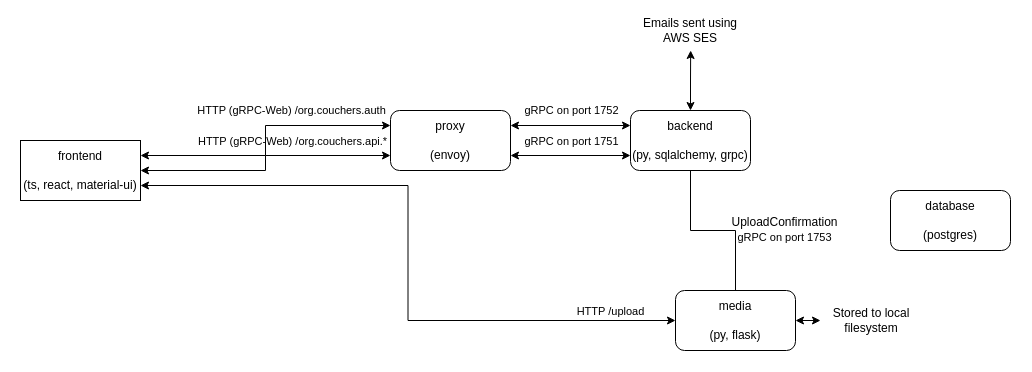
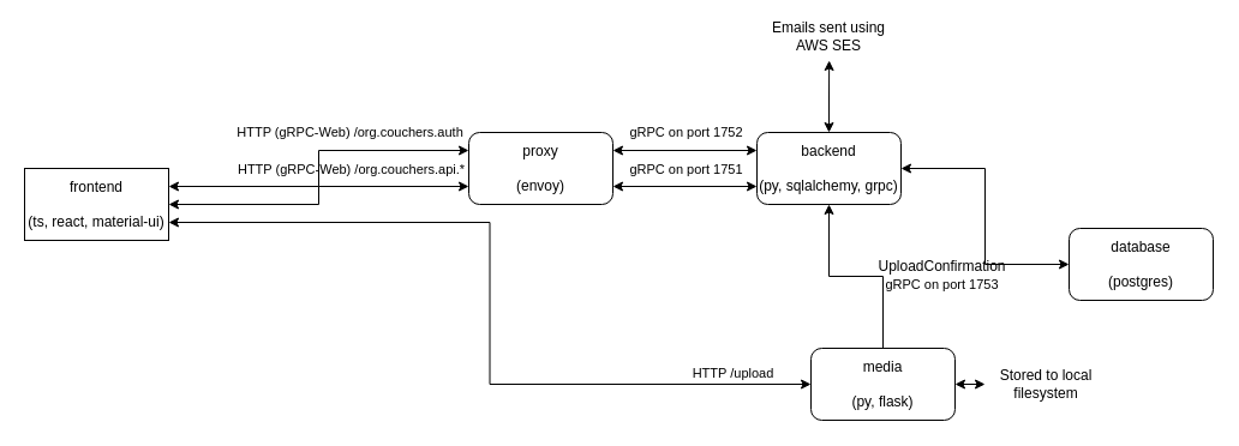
  <mxCell id="0" />
  <mxCell id="1" parent="0" />
+ <mxCell id="2" style="edgeStyle=orthogonalEdgeStyle;rounded=0;orthogonalLoop=1;jettySize=auto;html=1;exitX=1;exitY=0.5;exitDx=0;exitDy=0;entryX=0;entryY=0.5;entryDx=0;entryDy=0;startArrow=classic;startFill=1;" parent="1" source="4" target="21" edge="1"><mxGeometry relative="1" as="geometry" /></mxCell>
  <mxCell id="3" style="edgeStyle=orthogonalEdgeStyle;rounded=0;orthogonalLoop=1;jettySize=auto;html=1;exitX=0.5;exitY=0;exitDx=0;exitDy=0;startArrow=classic;startFill=1;" parent="1" source="4" edge="1"><mxGeometry relative="1" as="geometry"><mxPoint x="690.176" y="50" as="targetPoint" /></mxGeometry></mxCell>
  <mxCell id="4" value="&lt;div&gt;backend&lt;/div&gt;&lt;div&gt;&lt;br&gt;&lt;/div&gt;&lt;div&gt;(py, sqlalchemy, grpc)&lt;br&gt;&lt;/div&gt;" style="rounded=1;whiteSpace=wrap;html=1;" parent="1" vertex="1"><mxGeometry x="630" y="110" width="120" height="60" as="geometry" /></mxCell>
  <mxCell id="5" style="edgeStyle=orthogonalEdgeStyle;rounded=0;orthogonalLoop=1;jettySize=auto;html=1;exitX=1;exitY=0.75;exitDx=0;exitDy=0;entryX=0;entryY=0.5;entryDx=0;entryDy=0;startArrow=classic;startFill=1;labelBackgroundColor=none;" parent="1" source="11" target="15" edge="1"><mxGeometry relative="1" as="geometry" /></mxCell>
  <mxCell id="6" value="HTTP /upload" style="edgeLabel;html=1;align=center;verticalAlign=middle;resizable=0;points=[];labelBackgroundColor=none;" parent="5" vertex="1" connectable="0"><mxGeometry x="0.929" y="-3" relative="1" as="geometry"><mxPoint x="-42" y="-13" as="offset" /></mxGeometry></mxCell>
  <mxCell id="7" style="edgeStyle=orthogonalEdgeStyle;rounded=0;orthogonalLoop=1;jettySize=auto;html=1;exitX=1;exitY=0.25;exitDx=0;exitDy=0;entryX=0;entryY=0.25;entryDx=0;entryDy=0;startArrow=classic;startFill=1;" parent="1" source="11" target="20" edge="1"><mxGeometry relative="1" as="geometry" /></mxCell>
  <mxCell id="8" value="HTTP (gRPC-Web) /org.couchers.auth" style="edgeLabel;html=1;align=center;verticalAlign=middle;resizable=0;points=[];labelBackgroundColor=none;" parent="7" vertex="1" connectable="0"><mxGeometry x="0.807" y="-5" relative="1" as="geometry"><mxPoint x="-72.35" y="-20" as="offset" /></mxGeometry></mxCell>
  <mxCell id="9" style="edgeStyle=orthogonalEdgeStyle;rounded=0;orthogonalLoop=1;jettySize=auto;html=1;exitX=1;exitY=0.5;exitDx=0;exitDy=0;entryX=0;entryY=0.75;entryDx=0;entryDy=0;startArrow=classic;startFill=1;" parent="1" source="11" target="20" edge="1"><mxGeometry relative="1" as="geometry" /></mxCell>
  <mxCell id="10" value="HTTP (gRPC-Web) /org.couchers.api.*" style="edgeLabel;html=1;align=center;verticalAlign=middle;resizable=0;points=[];labelBackgroundColor=none;" parent="9" vertex="1" connectable="0"><mxGeometry x="0.843" y="2" relative="1" as="geometry"><mxPoint x="-77.88" y="-13" as="offset" /></mxGeometry></mxCell>
  <mxCell id="11" value="&lt;div&gt;frontend&lt;/div&gt;&lt;div&gt;&lt;br&gt;&lt;/div&gt;(ts, react, material-ui)" style="rounded=0;whiteSpace=wrap;html=1;" parent="1" vertex="1"><mxGeometry x="20" y="140" width="120" height="60" as="geometry" /></mxCell>
- <mxCell id="12" style="edgeStyle=orthogonalEdgeStyle;rounded=0;orthogonalLoop=1;jettySize=auto;html=1;exitX=0.5;exitY=0;exitDx=0;exitDy=0;entryX=0.5;entryY=1;entryDx=0;entryDy=0;startArrow=none;startFill=0;endArrow=none;" parent="1" source="15" target="4" edge="1"><mxGeometry relative="1" as="geometry" /></mxCell>
+ <mxCell id="12" style="edgeStyle=orthogonalEdgeStyle;rounded=0;orthogonalLoop=1;jettySize=auto;html=1;exitX=0.5;exitY=0;exitDx=0;exitDy=0;entryX=0.5;entryY=1;entryDx=0;entryDy=0;startArrow=none;startFill=0;" parent="1" source="15" target="4" edge="1"><mxGeometry relative="1" as="geometry" /></mxCell>
  <mxCell id="13" value="&lt;div&gt;&lt;div style=&quot;color: rgb(0, 0, 0); font-weight: normal; font-size: 12px; line-height: 18px;&quot;&gt;&lt;div&gt;&lt;span style=&quot;color: #000000&quot;&gt;UploadConfirmation&lt;/span&gt;&lt;/div&gt;&lt;/div&gt;&lt;/div&gt;&lt;div&gt;gRPC on port 1753&lt;/div&gt;" style="edgeLabel;html=1;align=center;verticalAlign=middle;resizable=0;points=[];labelBackgroundColor=none;" parent="12" vertex="1" connectable="0"><mxGeometry x="-0.167" y="-3" relative="1" as="geometry"><mxPoint x="57" as="offset" /></mxGeometry></mxCell>
  <mxCell id="14" style="edgeStyle=orthogonalEdgeStyle;rounded=0;orthogonalLoop=1;jettySize=auto;html=1;exitX=1;exitY=0.5;exitDx=0;exitDy=0;startArrow=classic;startFill=1;" parent="1" source="15" edge="1"><mxGeometry relative="1" as="geometry"><mxPoint x="820" y="320" as="targetPoint" /></mxGeometry></mxCell>
  <mxCell id="15" value="&lt;div&gt;media&lt;/div&gt;&lt;div&gt;&lt;br&gt;&lt;/div&gt;&lt;div&gt;(py, flask)&lt;br&gt;&lt;/div&gt;" style="rounded=1;whiteSpace=wrap;html=1;" parent="1" vertex="1"><mxGeometry x="675" y="290" width="120" height="60" as="geometry" /></mxCell>
  <mxCell id="16" style="edgeStyle=orthogonalEdgeStyle;rounded=0;orthogonalLoop=1;jettySize=auto;html=1;exitX=1;exitY=0.25;exitDx=0;exitDy=0;entryX=0;entryY=0.25;entryDx=0;entryDy=0;startArrow=classic;startFill=1;labelBackgroundColor=none;" parent="1" source="20" target="4" edge="1"><mxGeometry relative="1" as="geometry" /></mxCell>
  <mxCell id="17" value="gRPC on port 1752" style="edgeLabel;html=1;align=center;verticalAlign=middle;resizable=0;points=[];labelBackgroundColor=none;" parent="16" vertex="1" connectable="0"><mxGeometry x="0.333" y="-3" relative="1" as="geometry"><mxPoint x="-20" y="-18" as="offset" /></mxGeometry></mxCell>
  <mxCell id="18" style="edgeStyle=orthogonalEdgeStyle;rounded=0;orthogonalLoop=1;jettySize=auto;html=1;exitX=1;exitY=0.75;exitDx=0;exitDy=0;entryX=0;entryY=0.75;entryDx=0;entryDy=0;startArrow=classic;startFill=1;labelBackgroundColor=none;" parent="1" source="20" target="4" edge="1"><mxGeometry relative="1" as="geometry" /></mxCell>
  <mxCell id="19" value="gRPC on port 1751" style="edgeLabel;html=1;align=center;verticalAlign=middle;resizable=0;points=[];labelBackgroundColor=none;" parent="18" vertex="1" connectable="0"><mxGeometry x="0.317" y="1" relative="1" as="geometry"><mxPoint x="-19" y="-14" as="offset" /></mxGeometry></mxCell>
  <mxCell id="20" value="&lt;div&gt;proxy&lt;/div&gt;&lt;div&gt;&lt;br&gt;&lt;/div&gt;&lt;div&gt;(envoy)&lt;br&gt;&lt;/div&gt;" style="rounded=1;whiteSpace=wrap;html=1;" parent="1" vertex="1"><mxGeometry x="390" y="110" width="120" height="60" as="geometry" /></mxCell>
  <mxCell id="21" value="&lt;div&gt;database&lt;/div&gt;&lt;div&gt;&lt;br&gt;&lt;/div&gt;&lt;div&gt;(postgres)&lt;br&gt;&lt;/div&gt;" style="rounded=1;whiteSpace=wrap;html=1;" parent="1" vertex="1"><mxGeometry x="890" y="190" width="120" height="60" as="geometry" /></mxCell>
  <mxCell id="22" value="Stored to local filesystem" style="text;html=1;strokeColor=none;fillColor=none;align=center;verticalAlign=middle;whiteSpace=wrap;rounded=0;labelBackgroundColor=none;" parent="1" vertex="1"><mxGeometry x="830" y="310" width="82" height="20" as="geometry" /></mxCell>
  <mxCell id="23" value="Emails sent using AWS SES" style="text;html=1;strokeColor=none;fillColor=none;align=center;verticalAlign=middle;whiteSpace=wrap;rounded=0;labelBackgroundColor=none;" parent="1" vertex="1"><mxGeometry x="640" y="20" width="100" height="20" as="geometry" /></mxCell>
